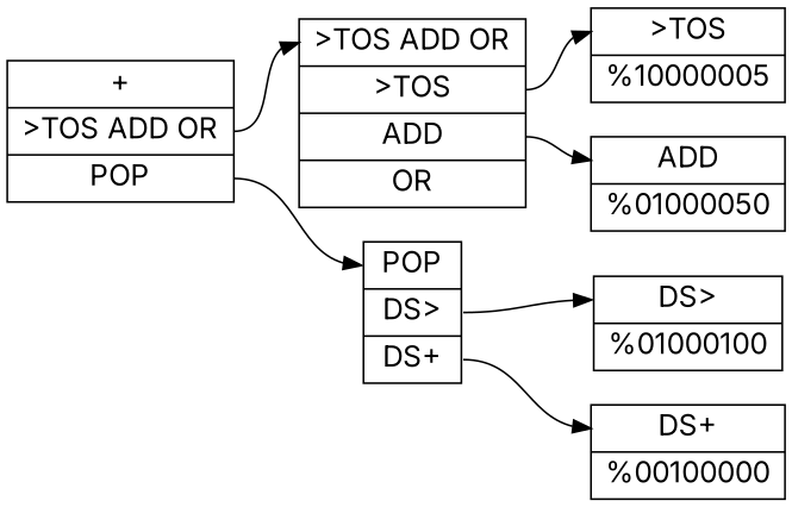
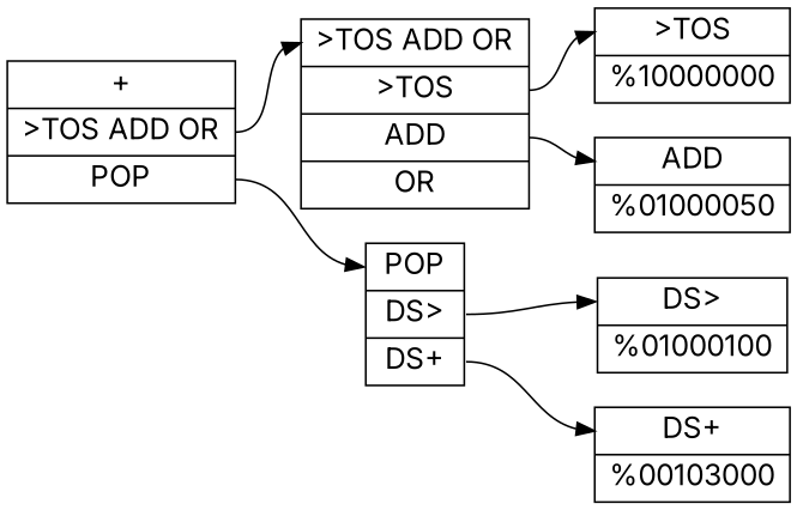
  digraph {
    fontname=Inter
    rankdir=LR
    node [fontname=Inter fontsize=16 shape=record]
    edge [fontname=Inter headport=f0 tailport=f2]
    n1 [label="<f0> +      | <f1> \>TOS ADD OR | <f2> POP"]
    n2 [label="<f0> POP    | <f1> DS\>         | <f2> DS+"]
    n3 [label="<f0> \>TOS ADD OR | <f1> \>TOS        | <f2> ADD | <f3> OR"]
    n4 [label="<f0> DS\>   | <f1> %01000100"]
-   n5 [label="<f0> DS+    | <f1> %00100000"]
-   n6 [label="<f0> \>TOS  | <f1> %10000005"]
+   n5 [label="<f0> DS+    | <f1> %00103000"]
+   n6 [label="<f0> \>TOS  | <f1> %10000000"]
    n7 [label="<f0> ADD    | <f1> %01000050"]
    n1 -> n2
    n1 -> n3 [tailport=f1]
    n2 -> n4 [tailport=f1]
    n2 -> n5
    n3 -> n6 [tailport=f1]
    n3 -> n7
  }
